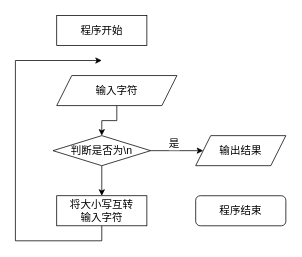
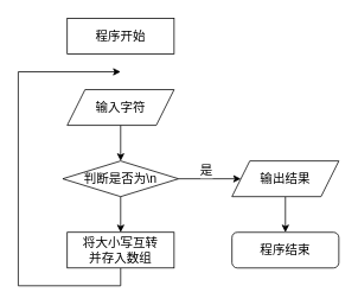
  <mxCell id="0" />
  <mxCell id="1" parent="0" />
  <mxCell id="2" value="&lt;font style=&quot;font-size: 14px;&quot;&gt;程序开始&lt;/font&gt;" style="whiteSpace=wrap;html=1;rounded=0;" vertex="1" parent="1"><mxGeometry x="75" y="20" width="120" height="40" as="geometry" /></mxCell>
  <mxCell id="3" value="" style="edgeStyle=orthogonalEdgeStyle;rounded=0;orthogonalLoop=1;jettySize=auto;html=1;" edge="1" parent="1" source="4" target="11"><mxGeometry relative="1" as="geometry" /></mxCell>
- <mxCell id="4" value="&lt;font style=&quot;font-size: 14px;&quot;&gt;输入字符&lt;/font&gt;" style="shape=parallelogram;perimeter=parallelogramPerimeter;whiteSpace=wrap;html=1;fixedSize=1;" vertex="1" parent="1"><mxGeometry x="75" y="100" width="160" height="40" as="geometry" /></mxCell>
+ <mxCell id="4" value="&lt;font style=&quot;font-size: 14px;&quot;&gt;输入字符&lt;/font&gt;" style="shape=parallelogram;perimeter=parallelogramPerimeter;whiteSpace=wrap;html=1;fixedSize=1;" vertex="1" parent="1"><mxGeometry x="75" y="100" width="120" height="40" as="geometry" /></mxCell>
  <mxCell id="5" style="edgeStyle=orthogonalEdgeStyle;rounded=0;orthogonalLoop=1;jettySize=auto;html=1;exitX=0.5;exitY=1;exitDx=0;exitDy=0;" edge="1" parent="1" source="6"><mxGeometry relative="1" as="geometry"><mxPoint x="135" y="80" as="targetPoint" /><Array as="points"><mxPoint x="135" y="320" /><mxPoint x="20" y="320" /><mxPoint x="20" y="80" /></Array></mxGeometry></mxCell>
- <mxCell id="6" value="&lt;font style=&quot;font-size: 14px;&quot;&gt;将大小写互转&lt;br&gt;输入字符&lt;/font&gt;" style="rounded=0;whiteSpace=wrap;html=1;" vertex="1" parent="1"><mxGeometry x="75" y="260" width="120" height="40" as="geometry" /></mxCell>
+ <mxCell id="6" value="&lt;font style=&quot;font-size: 14px;&quot;&gt;将大小写互转&lt;br&gt;并存入数组&lt;/font&gt;" style="rounded=0;whiteSpace=wrap;html=1;" vertex="1" parent="1"><mxGeometry x="75" y="260" width="120" height="40" as="geometry" /></mxCell>
  <mxCell id="7" value="&lt;font style=&quot;font-size: 14px;&quot;&gt;程序结束&lt;/font&gt;" style="whiteSpace=wrap;html=1;rounded=1;" vertex="1" parent="1"><mxGeometry x="260" y="260" width="120" height="40" as="geometry" /></mxCell>
  <mxCell id="8" value="" style="edgeStyle=orthogonalEdgeStyle;rounded=0;orthogonalLoop=1;jettySize=auto;html=1;" edge="1" parent="1" source="11" target="13"><mxGeometry relative="1" as="geometry" /></mxCell>
  <mxCell id="9" value="&lt;font style=&quot;font-size: 14px;&quot;&gt;是&lt;/font&gt;" style="edgeLabel;html=1;align=center;verticalAlign=middle;resizable=0;points=[];" vertex="1" connectable="0" parent="8"><mxGeometry x="-0.438" y="4" relative="1" as="geometry"><mxPoint x="10" y="-6" as="offset" /></mxGeometry></mxCell>
  <mxCell id="10" value="" style="edgeStyle=orthogonalEdgeStyle;rounded=0;orthogonalLoop=1;jettySize=auto;html=1;" edge="1" parent="1" source="11" target="6"><mxGeometry relative="1" as="geometry" /></mxCell>
  <mxCell id="11" value="&lt;font style=&quot;font-size: 14px;&quot;&gt;判断是否为\n&lt;/font&gt;" style="rhombus;whiteSpace=wrap;html=1;" vertex="1" parent="1"><mxGeometry x="70" y="180" width="130" height="40" as="geometry" /></mxCell>
+ <mxCell id="12" value="" style="edgeStyle=orthogonalEdgeStyle;rounded=0;orthogonalLoop=1;jettySize=auto;html=1;" edge="1" parent="1" source="13" target="7"><mxGeometry relative="1" as="geometry" /></mxCell>
  <mxCell id="13" value="&lt;font style=&quot;font-size: 14px;&quot;&gt;输出结果&lt;/font&gt;" style="shape=parallelogram;perimeter=parallelogramPerimeter;whiteSpace=wrap;html=1;fixedSize=1;" vertex="1" parent="1"><mxGeometry x="260" y="180" width="120" height="40" as="geometry" /></mxCell>
